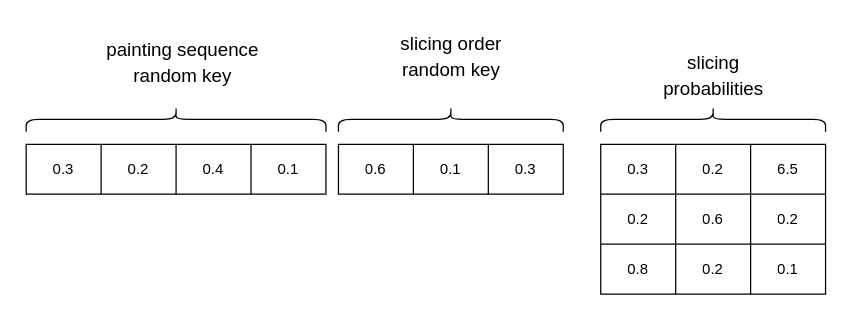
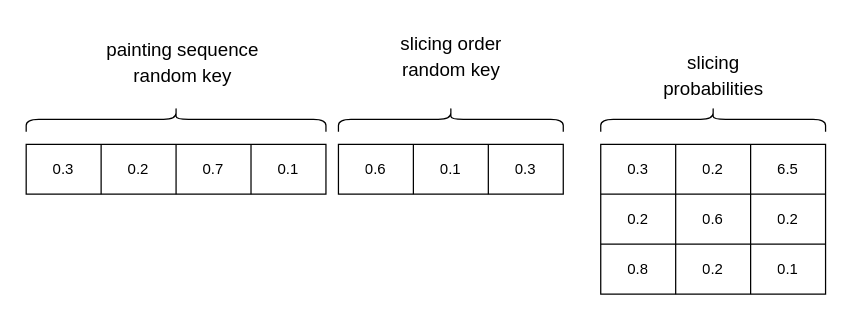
  <mxCell id="0" />
  <mxCell id="1" parent="0" />
  <mxCell id="2" value="" style="shape=table;html=1;whiteSpace=wrap;startSize=0;container=1;collapsible=0;childLayout=tableLayout;" parent="1" vertex="1"><mxGeometry x="20" y="115" width="240" height="40" as="geometry" /></mxCell>
  <mxCell id="3" value="" style="shape=tableRow;horizontal=0;startSize=0;swimlaneHead=0;swimlaneBody=0;top=0;left=0;bottom=0;right=0;collapsible=0;dropTarget=0;fillColor=none;points=[[0,0.5],[1,0.5]];portConstraint=eastwest;" parent="2" vertex="1"><mxGeometry width="240" height="40" as="geometry" /></mxCell>
  <mxCell id="4" value="0.3" style="shape=partialRectangle;html=1;whiteSpace=wrap;connectable=0;fillColor=none;top=0;left=0;bottom=0;right=0;overflow=hidden;" parent="3" vertex="1"><mxGeometry width="60" height="40" as="geometry"><mxRectangle width="60" height="40" as="alternateBounds" /></mxGeometry></mxCell>
  <mxCell id="5" value="0.2" style="shape=partialRectangle;html=1;whiteSpace=wrap;connectable=0;fillColor=none;top=0;left=0;bottom=0;right=0;overflow=hidden;" parent="3" vertex="1"><mxGeometry x="60" width="60" height="40" as="geometry"><mxRectangle width="60" height="40" as="alternateBounds" /></mxGeometry></mxCell>
- <mxCell id="6" value="0.4" style="shape=partialRectangle;html=1;whiteSpace=wrap;connectable=0;fillColor=none;top=0;left=0;bottom=0;right=0;overflow=hidden;" parent="3" vertex="1"><mxGeometry x="120" width="60" height="40" as="geometry"><mxRectangle width="60" height="40" as="alternateBounds" /></mxGeometry></mxCell>
+ <mxCell id="6" value="0.7" style="shape=partialRectangle;html=1;whiteSpace=wrap;connectable=0;fillColor=none;top=0;left=0;bottom=0;right=0;overflow=hidden;" parent="3" vertex="1"><mxGeometry x="120" width="60" height="40" as="geometry"><mxRectangle width="60" height="40" as="alternateBounds" /></mxGeometry></mxCell>
  <mxCell id="7" value="0.1" style="shape=partialRectangle;html=1;whiteSpace=wrap;connectable=0;fillColor=none;top=0;left=0;bottom=0;right=0;overflow=hidden;" parent="3" vertex="1"><mxGeometry x="180" width="60" height="40" as="geometry"><mxRectangle width="60" height="40" as="alternateBounds" /></mxGeometry></mxCell>
  <mxCell id="8" value="" style="shape=table;html=1;whiteSpace=wrap;startSize=0;container=1;collapsible=0;childLayout=tableLayout;" parent="1" vertex="1"><mxGeometry x="270" y="115" width="180" height="40" as="geometry" /></mxCell>
  <mxCell id="9" value="" style="shape=tableRow;horizontal=0;startSize=0;swimlaneHead=0;swimlaneBody=0;top=0;left=0;bottom=0;right=0;collapsible=0;dropTarget=0;fillColor=none;points=[[0,0.5],[1,0.5]];portConstraint=eastwest;" parent="8" vertex="1"><mxGeometry width="180" height="40" as="geometry" /></mxCell>
  <mxCell id="10" value="0.6" style="shape=partialRectangle;html=1;whiteSpace=wrap;connectable=0;fillColor=none;top=0;left=0;bottom=0;right=0;overflow=hidden;" parent="9" vertex="1"><mxGeometry width="60" height="40" as="geometry"><mxRectangle width="60" height="40" as="alternateBounds" /></mxGeometry></mxCell>
  <mxCell id="11" value="0.1" style="shape=partialRectangle;html=1;whiteSpace=wrap;connectable=0;fillColor=none;top=0;left=0;bottom=0;right=0;overflow=hidden;" parent="9" vertex="1"><mxGeometry x="60" width="60" height="40" as="geometry"><mxRectangle width="60" height="40" as="alternateBounds" /></mxGeometry></mxCell>
  <mxCell id="12" value="0.3" style="shape=partialRectangle;html=1;whiteSpace=wrap;connectable=0;fillColor=none;top=0;left=0;bottom=0;right=0;overflow=hidden;" parent="9" vertex="1"><mxGeometry x="120" width="60" height="40" as="geometry"><mxRectangle width="60" height="40" as="alternateBounds" /></mxGeometry></mxCell>
  <mxCell id="13" value="" style="shape=table;html=1;whiteSpace=wrap;startSize=0;container=1;collapsible=0;childLayout=tableLayout;" parent="1" vertex="1"><mxGeometry x="480" y="115" width="180" height="120" as="geometry" /></mxCell>
  <mxCell id="14" value="" style="shape=tableRow;horizontal=0;startSize=0;swimlaneHead=0;swimlaneBody=0;top=0;left=0;bottom=0;right=0;collapsible=0;dropTarget=0;fillColor=none;points=[[0,0.5],[1,0.5]];portConstraint=eastwest;" parent="13" vertex="1"><mxGeometry width="180" height="40" as="geometry" /></mxCell>
  <mxCell id="15" value="0.3" style="shape=partialRectangle;html=1;whiteSpace=wrap;connectable=0;fillColor=none;top=0;left=0;bottom=0;right=0;overflow=hidden;" parent="14" vertex="1"><mxGeometry width="60" height="40" as="geometry"><mxRectangle width="60" height="40" as="alternateBounds" /></mxGeometry></mxCell>
  <mxCell id="16" value="0.2" style="shape=partialRectangle;html=1;whiteSpace=wrap;connectable=0;fillColor=none;top=0;left=0;bottom=0;right=0;overflow=hidden;" parent="14" vertex="1"><mxGeometry x="60" width="60" height="40" as="geometry"><mxRectangle width="60" height="40" as="alternateBounds" /></mxGeometry></mxCell>
  <mxCell id="17" value="6.5" style="shape=partialRectangle;html=1;whiteSpace=wrap;connectable=0;fillColor=none;top=0;left=0;bottom=0;right=0;overflow=hidden;" parent="14" vertex="1"><mxGeometry x="120" width="60" height="40" as="geometry"><mxRectangle width="60" height="40" as="alternateBounds" /></mxGeometry></mxCell>
  <mxCell id="18" style="shape=tableRow;horizontal=0;startSize=0;swimlaneHead=0;swimlaneBody=0;top=0;left=0;bottom=0;right=0;collapsible=0;dropTarget=0;fillColor=none;points=[[0,0.5],[1,0.5]];portConstraint=eastwest;" parent="13" vertex="1"><mxGeometry y="40" width="180" height="40" as="geometry" /></mxCell>
  <mxCell id="19" value="0.2" style="shape=partialRectangle;html=1;whiteSpace=wrap;connectable=0;fillColor=none;top=0;left=0;bottom=0;right=0;overflow=hidden;" parent="18" vertex="1"><mxGeometry width="60" height="40" as="geometry"><mxRectangle width="60" height="40" as="alternateBounds" /></mxGeometry></mxCell>
  <mxCell id="20" value="0.6" style="shape=partialRectangle;html=1;whiteSpace=wrap;connectable=0;fillColor=none;top=0;left=0;bottom=0;right=0;overflow=hidden;" parent="18" vertex="1"><mxGeometry x="60" width="60" height="40" as="geometry"><mxRectangle width="60" height="40" as="alternateBounds" /></mxGeometry></mxCell>
  <mxCell id="21" value="0.2" style="shape=partialRectangle;html=1;whiteSpace=wrap;connectable=0;fillColor=none;top=0;left=0;bottom=0;right=0;overflow=hidden;" parent="18" vertex="1"><mxGeometry x="120" width="60" height="40" as="geometry"><mxRectangle width="60" height="40" as="alternateBounds" /></mxGeometry></mxCell>
  <mxCell id="22" style="shape=tableRow;horizontal=0;startSize=0;swimlaneHead=0;swimlaneBody=0;top=0;left=0;bottom=0;right=0;collapsible=0;dropTarget=0;fillColor=none;points=[[0,0.5],[1,0.5]];portConstraint=eastwest;" parent="13" vertex="1"><mxGeometry y="80" width="180" height="40" as="geometry" /></mxCell>
  <mxCell id="23" value="0.8" style="shape=partialRectangle;html=1;whiteSpace=wrap;connectable=0;fillColor=none;top=0;left=0;bottom=0;right=0;overflow=hidden;" parent="22" vertex="1"><mxGeometry width="60" height="40" as="geometry"><mxRectangle width="60" height="40" as="alternateBounds" /></mxGeometry></mxCell>
  <mxCell id="24" value="0.2" style="shape=partialRectangle;html=1;whiteSpace=wrap;connectable=0;fillColor=none;top=0;left=0;bottom=0;right=0;overflow=hidden;" parent="22" vertex="1"><mxGeometry x="60" width="60" height="40" as="geometry"><mxRectangle width="60" height="40" as="alternateBounds" /></mxGeometry></mxCell>
  <mxCell id="25" value="0.1" style="shape=partialRectangle;html=1;whiteSpace=wrap;connectable=0;fillColor=none;top=0;left=0;bottom=0;right=0;overflow=hidden;" parent="22" vertex="1"><mxGeometry x="120" width="60" height="40" as="geometry"><mxRectangle width="60" height="40" as="alternateBounds" /></mxGeometry></mxCell>
  <mxCell id="26" value="&lt;font style=&quot;font-size: 15px;&quot;&gt;painting sequence&lt;br&gt;random key&lt;br&gt;&lt;/font&gt;" style="text;html=1;align=center;verticalAlign=middle;resizable=0;points=[];autosize=1;strokeColor=none;fillColor=none;fontSize=17;fontFamily=Helvetica;fontColor=default;" parent="1" vertex="1"><mxGeometry x="70" y="25" width="150" height="50" as="geometry" /></mxCell>
  <mxCell id="27" value="&lt;font style=&quot;font-size: 15px;&quot;&gt;slicing order&lt;br&gt;random key&lt;br&gt;&lt;/font&gt;" style="text;html=1;align=center;verticalAlign=middle;resizable=0;points=[];autosize=1;strokeColor=none;fillColor=none;fontSize=17;fontFamily=Helvetica;fontColor=default;" parent="1" vertex="1"><mxGeometry x="310" y="20" width="100" height="50" as="geometry" /></mxCell>
  <mxCell id="28" value="&lt;font style=&quot;font-size: 15px;&quot;&gt;slicing&lt;br&gt;probabilities&lt;br&gt;&lt;/font&gt;" style="text;html=1;align=center;verticalAlign=middle;resizable=0;points=[];autosize=1;strokeColor=none;fillColor=none;fontSize=17;fontFamily=Helvetica;fontColor=default;" parent="1" vertex="1"><mxGeometry x="520" y="35" width="100" height="50" as="geometry" /></mxCell>
  <mxCell id="29" value="" style="shape=curlyBracket;whiteSpace=wrap;html=1;rounded=1;flipH=1;labelPosition=right;verticalLabelPosition=middle;align=left;verticalAlign=middle;direction=south;" parent="1" vertex="1"><mxGeometry x="20" y="85" width="240" height="20" as="geometry" /></mxCell>
  <mxCell id="30" value="" style="shape=curlyBracket;whiteSpace=wrap;html=1;rounded=1;flipH=1;labelPosition=right;verticalLabelPosition=middle;align=left;verticalAlign=middle;direction=south;" parent="1" vertex="1"><mxGeometry x="270" y="85" width="180" height="20" as="geometry" /></mxCell>
  <mxCell id="31" value="" style="shape=curlyBracket;whiteSpace=wrap;html=1;rounded=1;flipH=1;labelPosition=right;verticalLabelPosition=middle;align=left;verticalAlign=middle;direction=south;" parent="1" vertex="1"><mxGeometry x="480" y="85" width="180" height="20" as="geometry" /></mxCell>
